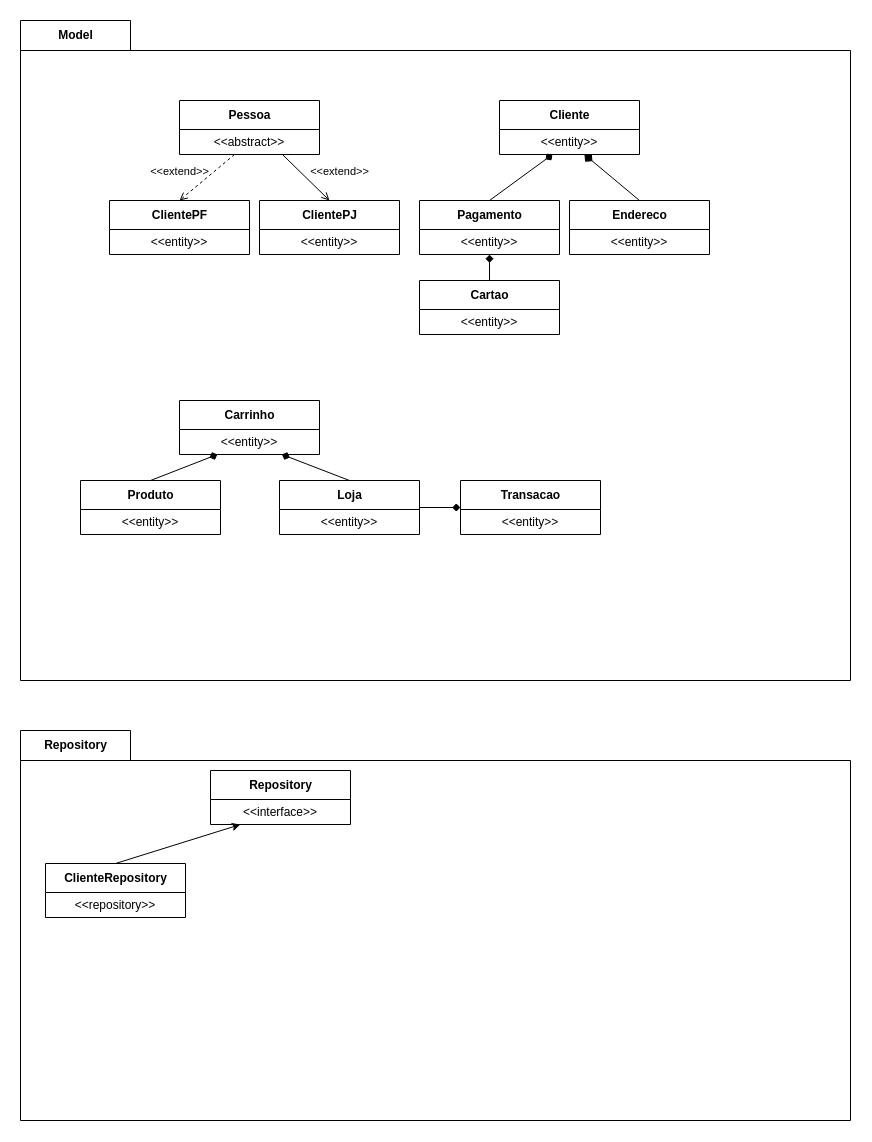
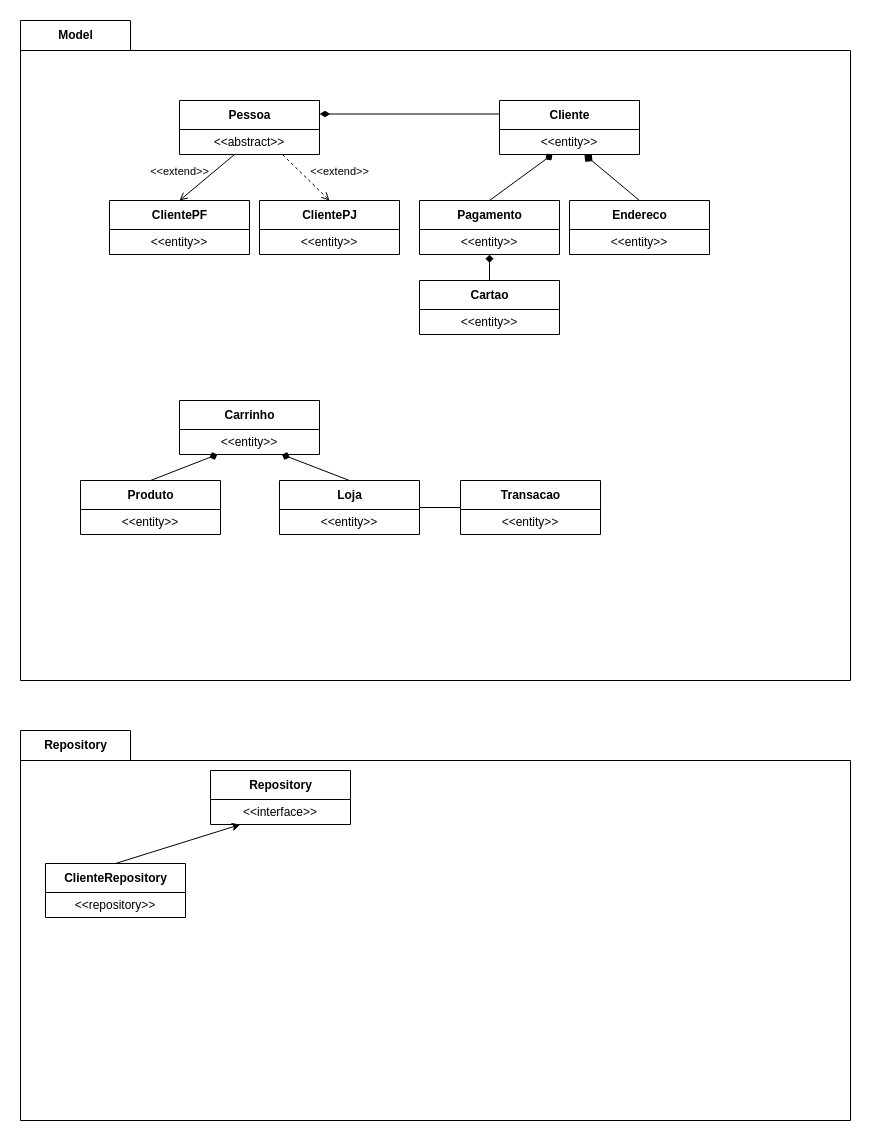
  <mxCell id="0" />
  <mxCell id="1" parent="0" />
  <mxCell id="2" value="Repository" style="shape=folder;fontStyle=1;tabWidth=110;tabHeight=30;tabPosition=left;html=1;boundedLbl=1;labelInHeader=1;container=1;collapsible=0;recursiveResize=0;" parent="1" vertex="1"><mxGeometry x="20" y="730" width="830" height="390" as="geometry" /></mxCell>
  <mxCell id="3" value="Repository" style="swimlane;fontStyle=1;align=center;verticalAlign=middle;childLayout=stackLayout;horizontal=1;startSize=29;horizontalStack=0;resizeParent=1;resizeParentMax=0;resizeLast=0;collapsible=0;marginBottom=0;html=1;" parent="2" vertex="1"><mxGeometry x="190" y="40" width="140" height="54" as="geometry" /></mxCell>
  <mxCell id="4" value="&amp;lt;&amp;lt;interface&amp;gt;&amp;gt;" style="text;html=1;strokeColor=none;fillColor=none;align=center;verticalAlign=middle;spacingLeft=4;spacingRight=4;overflow=hidden;rotatable=0;points=[[0,0.5],[1,0.5]];portConstraint=eastwest;" parent="3" vertex="1"><mxGeometry y="29" width="140" height="25" as="geometry" /></mxCell>
  <mxCell id="5" style="edgeStyle=none;rounded=0;orthogonalLoop=1;jettySize=auto;html=1;exitX=0.5;exitY=0;exitDx=0;exitDy=0;" parent="2" source="6" target="4" edge="1"><mxGeometry relative="1" as="geometry" /></mxCell>
  <mxCell id="6" value="ClienteRepository" style="swimlane;fontStyle=1;align=center;verticalAlign=middle;childLayout=stackLayout;horizontal=1;startSize=29;horizontalStack=0;resizeParent=1;resizeParentMax=0;resizeLast=0;collapsible=0;marginBottom=0;html=1;" parent="2" vertex="1"><mxGeometry x="25" y="133" width="140" height="54" as="geometry" /></mxCell>
  <mxCell id="7" value="&amp;lt;&amp;lt;repository&amp;gt;&amp;gt;" style="text;html=1;strokeColor=none;fillColor=none;align=center;verticalAlign=middle;spacingLeft=4;spacingRight=4;overflow=hidden;rotatable=0;points=[[0,0.5],[1,0.5]];portConstraint=eastwest;" parent="6" vertex="1"><mxGeometry y="29" width="140" height="25" as="geometry" /></mxCell>
  <mxCell id="8" style="edgeStyle=none;rounded=0;orthogonalLoop=1;jettySize=auto;html=1;exitX=0.5;exitY=0;exitDx=0;exitDy=0;" parent="2" source="3" target="3" edge="1"><mxGeometry relative="1" as="geometry" /></mxCell>
  <mxCell id="9" value="Model" style="shape=folder;fontStyle=1;tabWidth=110;tabHeight=30;tabPosition=left;html=1;boundedLbl=1;labelInHeader=1;container=1;collapsible=0;recursiveResize=0;" parent="1" vertex="1"><mxGeometry x="20" y="20" width="830" height="660" as="geometry" /></mxCell>
  <mxCell id="10" value="Pessoa" style="swimlane;fontStyle=1;align=center;verticalAlign=middle;childLayout=stackLayout;horizontal=1;startSize=29;horizontalStack=0;resizeParent=1;resizeParentMax=0;resizeLast=0;collapsible=0;marginBottom=0;html=1;" parent="9" vertex="1"><mxGeometry x="159" y="80" width="140" height="54" as="geometry" /></mxCell>
  <mxCell id="11" value="&amp;lt;&amp;lt;abstract&amp;gt;&amp;gt;" style="text;html=1;strokeColor=none;fillColor=none;align=center;verticalAlign=middle;spacingLeft=4;spacingRight=4;overflow=hidden;rotatable=0;points=[[0,0.5],[1,0.5]];portConstraint=eastwest;" parent="10" vertex="1"><mxGeometry y="29" width="140" height="25" as="geometry" /></mxCell>
  <mxCell id="12" value="ClientePF" style="swimlane;fontStyle=1;align=center;verticalAlign=middle;childLayout=stackLayout;horizontal=1;startSize=29;horizontalStack=0;resizeParent=1;resizeParentMax=0;resizeLast=0;collapsible=0;marginBottom=0;html=1;" parent="9" vertex="1"><mxGeometry x="89" y="180" width="140" height="54" as="geometry" /></mxCell>
  <mxCell id="13" value="&amp;lt;&amp;lt;entity&amp;gt;&amp;gt;" style="text;html=1;strokeColor=none;fillColor=none;align=center;verticalAlign=middle;spacingLeft=4;spacingRight=4;overflow=hidden;rotatable=0;points=[[0,0.5],[1,0.5]];portConstraint=eastwest;" parent="12" vertex="1"><mxGeometry y="29" width="140" height="25" as="geometry" /></mxCell>
  <mxCell id="14" value="ClientePJ" style="swimlane;fontStyle=1;align=center;verticalAlign=middle;childLayout=stackLayout;horizontal=1;startSize=29;horizontalStack=0;resizeParent=1;resizeParentMax=0;resizeLast=0;collapsible=0;marginBottom=0;html=1;" parent="9" vertex="1"><mxGeometry x="239" y="180" width="140" height="54" as="geometry" /></mxCell>
  <mxCell id="15" value="&amp;lt;&amp;lt;entity&amp;gt;&amp;gt;" style="text;html=1;strokeColor=none;fillColor=none;align=center;verticalAlign=middle;spacingLeft=4;spacingRight=4;overflow=hidden;rotatable=0;points=[[0,0.5],[1,0.5]];portConstraint=eastwest;" parent="14" vertex="1"><mxGeometry y="29" width="140" height="25" as="geometry" /></mxCell>
  <mxCell id="16" value="" style="edgeStyle=none;rounded=0;orthogonalLoop=1;jettySize=auto;html=1;startArrow=none;startFill=0;endArrow=diamond;endFill=1;" edge="1" parent="9" source="17" target="21"><mxGeometry relative="1" as="geometry" /></mxCell>
  <mxCell id="17" value="Cartao" style="swimlane;fontStyle=1;align=center;verticalAlign=middle;childLayout=stackLayout;horizontal=1;startSize=29;horizontalStack=0;resizeParent=1;resizeParentMax=0;resizeLast=0;collapsible=0;marginBottom=0;html=1;" parent="9" vertex="1"><mxGeometry x="399" y="260" width="140" height="54" as="geometry" /></mxCell>
  <mxCell id="18" value="&amp;lt;&amp;lt;entity&amp;gt;&amp;gt;" style="text;html=1;strokeColor=none;fillColor=none;align=center;verticalAlign=middle;spacingLeft=4;spacingRight=4;overflow=hidden;rotatable=0;points=[[0,0.5],[1,0.5]];portConstraint=eastwest;" parent="17" vertex="1"><mxGeometry y="29" width="140" height="25" as="geometry" /></mxCell>
  <mxCell id="19" style="rounded=0;orthogonalLoop=1;jettySize=auto;html=1;exitX=0.5;exitY=0;exitDx=0;exitDy=0;endArrow=diamond;endFill=1;" edge="1" parent="9" source="20" target="25"><mxGeometry relative="1" as="geometry" /></mxCell>
  <mxCell id="20" value="Pagamento" style="swimlane;fontStyle=1;align=center;verticalAlign=middle;childLayout=stackLayout;horizontal=1;startSize=29;horizontalStack=0;resizeParent=1;resizeParentMax=0;resizeLast=0;collapsible=0;marginBottom=0;html=1;" parent="9" vertex="1"><mxGeometry x="399" y="180" width="140" height="54" as="geometry" /></mxCell>
  <mxCell id="21" value="&amp;lt;&amp;lt;entity&amp;gt;&amp;gt;" style="text;html=1;strokeColor=none;fillColor=none;align=center;verticalAlign=middle;spacingLeft=4;spacingRight=4;overflow=hidden;rotatable=0;points=[[0,0.5],[1,0.5]];portConstraint=eastwest;" parent="20" vertex="1"><mxGeometry y="29" width="140" height="25" as="geometry" /></mxCell>
  <mxCell id="22" value="Endereco" style="swimlane;fontStyle=1;align=center;verticalAlign=middle;childLayout=stackLayout;horizontal=1;startSize=29;horizontalStack=0;resizeParent=1;resizeParentMax=0;resizeLast=0;collapsible=0;marginBottom=0;html=1;" parent="9" vertex="1"><mxGeometry x="549" y="180" width="140" height="54" as="geometry" /></mxCell>
  <mxCell id="23" value="&amp;lt;&amp;lt;entity&amp;gt;&amp;gt;" style="text;html=1;strokeColor=none;fillColor=none;align=center;verticalAlign=middle;spacingLeft=4;spacingRight=4;overflow=hidden;rotatable=0;points=[[0,0.5],[1,0.5]];portConstraint=eastwest;" parent="22" vertex="1"><mxGeometry y="29" width="140" height="25" as="geometry" /></mxCell>
  <mxCell id="24" value="Cliente" style="swimlane;fontStyle=1;align=center;verticalAlign=middle;childLayout=stackLayout;horizontal=1;startSize=29;horizontalStack=0;resizeParent=1;resizeParentMax=0;resizeLast=0;collapsible=0;marginBottom=0;html=1;" parent="9" vertex="1"><mxGeometry x="479" y="80" width="140" height="54" as="geometry" /></mxCell>
  <mxCell id="25" value="&amp;lt;&amp;lt;entity&amp;gt;&amp;gt;" style="text;html=1;strokeColor=none;fillColor=none;align=center;verticalAlign=middle;spacingLeft=4;spacingRight=4;overflow=hidden;rotatable=0;points=[[0,0.5],[1,0.5]];portConstraint=eastwest;" parent="24" vertex="1"><mxGeometry y="29" width="140" height="25" as="geometry" /></mxCell>
- <mxCell id="26" value="&amp;lt;&amp;lt;extend&amp;gt;&amp;gt;" style="html=1;verticalAlign=bottom;labelBackgroundColor=none;endArrow=open;endFill=0;dashed=1;rounded=0;entryX=0.5;entryY=0;entryDx=0;entryDy=0;" parent="9" source="11" target="12" edge="1"><mxGeometry x="0.642" y="-15" width="160" relative="1" as="geometry"><mxPoint x="380" y="370" as="sourcePoint" /><mxPoint x="540" y="370" as="targetPoint" /><mxPoint as="offset" /></mxGeometry></mxCell>
- <mxCell id="27" value="&amp;lt;&amp;lt;extend&amp;gt;&amp;gt;" style="html=1;verticalAlign=bottom;labelBackgroundColor=none;endArrow=open;endFill=0;dashed=0;rounded=0;exitX=0.736;exitY=1.003;exitDx=0;exitDy=0;exitPerimeter=0;entryX=0.5;entryY=0;entryDx=0;entryDy=0;" parent="9" source="11" edge="1" target="14"><mxGeometry x="0.792" y="21" width="160" relative="1" as="geometry"><mxPoint x="545.043" y="404" as="sourcePoint" /><mxPoint x="230" y="180" as="targetPoint" /><mxPoint as="offset" /></mxGeometry></mxCell>
+ <mxCell id="26" value="&amp;lt;&amp;lt;extend&amp;gt;&amp;gt;" style="html=1;verticalAlign=bottom;labelBackgroundColor=none;endArrow=open;endFill=0;dashed=0;rounded=0;entryX=0.5;entryY=0;entryDx=0;entryDy=0;" parent="9" source="11" target="12" edge="1"><mxGeometry x="0.642" y="-15" width="160" relative="1" as="geometry"><mxPoint x="380" y="370" as="sourcePoint" /><mxPoint x="540" y="370" as="targetPoint" /><mxPoint as="offset" /></mxGeometry></mxCell>
+ <mxCell id="27" value="&amp;lt;&amp;lt;extend&amp;gt;&amp;gt;" style="html=1;verticalAlign=bottom;labelBackgroundColor=none;endArrow=open;endFill=0;dashed=1;rounded=0;exitX=0.736;exitY=1.003;exitDx=0;exitDy=0;exitPerimeter=0;entryX=0.5;entryY=0;entryDx=0;entryDy=0;" parent="9" source="11" edge="1" target="14"><mxGeometry x="0.792" y="21" width="160" relative="1" as="geometry"><mxPoint x="545.043" y="404" as="sourcePoint" /><mxPoint x="230" y="180" as="targetPoint" /><mxPoint as="offset" /></mxGeometry></mxCell>
+ <mxCell id="28" value="" style="endArrow=none;startArrow=diamondThin;endFill=0;startFill=1;html=1;verticalAlign=bottom;labelBackgroundColor=none;strokeWidth=1;startSize=8;endSize=8;rounded=0;entryX=0;entryY=0.25;entryDx=0;entryDy=0;exitX=1;exitY=0.25;exitDx=0;exitDy=0;" parent="9" target="24" edge="1" source="10"><mxGeometry width="160" relative="1" as="geometry"><mxPoint x="220" y="107" as="sourcePoint" /><mxPoint x="430" y="230" as="targetPoint" /></mxGeometry></mxCell>
  <mxCell id="29" value="" style="endArrow=diamond;startArrow=none;endFill=1;startFill=0;html=1;verticalAlign=bottom;labelBackgroundColor=none;strokeWidth=1;startSize=8;endSize=8;rounded=0;exitX=0.5;exitY=0;exitDx=0;exitDy=0;" edge="1" parent="9" source="22" target="25"><mxGeometry width="160" relative="1" as="geometry"><mxPoint x="230" y="117" as="sourcePoint" /><mxPoint x="609" y="90" as="targetPoint" /></mxGeometry></mxCell>
  <mxCell id="30" style="edgeStyle=none;rounded=0;orthogonalLoop=1;jettySize=auto;html=1;exitX=0.5;exitY=0;exitDx=0;exitDy=0;startArrow=none;startFill=0;endArrow=diamond;endFill=1;" edge="1" parent="9" source="31" target="34"><mxGeometry relative="1" as="geometry" /></mxCell>
  <mxCell id="31" value="Produto" style="swimlane;fontStyle=1;align=center;verticalAlign=middle;childLayout=stackLayout;horizontal=1;startSize=29;horizontalStack=0;resizeParent=1;resizeParentMax=0;resizeLast=0;collapsible=0;marginBottom=0;html=1;" vertex="1" parent="9"><mxGeometry x="60" y="460" width="140" height="54" as="geometry" /></mxCell>
  <mxCell id="32" value="&amp;lt;&amp;lt;entity&amp;gt;&amp;gt;" style="text;html=1;strokeColor=none;fillColor=none;align=center;verticalAlign=middle;spacingLeft=4;spacingRight=4;overflow=hidden;rotatable=0;points=[[0,0.5],[1,0.5]];portConstraint=eastwest;" vertex="1" parent="31"><mxGeometry y="29" width="140" height="25" as="geometry" /></mxCell>
  <mxCell id="33" value="Carrinho" style="swimlane;fontStyle=1;align=center;verticalAlign=middle;childLayout=stackLayout;horizontal=1;startSize=29;horizontalStack=0;resizeParent=1;resizeParentMax=0;resizeLast=0;collapsible=0;marginBottom=0;html=1;" vertex="1" parent="9"><mxGeometry x="159" y="380" width="140" height="54" as="geometry" /></mxCell>
  <mxCell id="34" value="&amp;lt;&amp;lt;entity&amp;gt;&amp;gt;" style="text;html=1;strokeColor=none;fillColor=none;align=center;verticalAlign=middle;spacingLeft=4;spacingRight=4;overflow=hidden;rotatable=0;points=[[0,0.5],[1,0.5]];portConstraint=eastwest;" vertex="1" parent="33"><mxGeometry y="29" width="140" height="25" as="geometry" /></mxCell>
  <mxCell id="35" style="edgeStyle=none;rounded=0;orthogonalLoop=1;jettySize=auto;html=1;exitX=0.5;exitY=0;exitDx=0;exitDy=0;startArrow=none;startFill=0;endArrow=diamond;endFill=1;" edge="1" parent="9" source="37" target="34"><mxGeometry relative="1" as="geometry" /></mxCell>
- <mxCell id="36" style="edgeStyle=none;rounded=0;orthogonalLoop=1;jettySize=auto;html=1;exitX=1;exitY=0.5;exitDx=0;exitDy=0;startArrow=none;startFill=0;endArrow=diamond;endFill=1;" edge="1" parent="9" source="37" target="39"><mxGeometry relative="1" as="geometry" /></mxCell>
+ <mxCell id="36" style="edgeStyle=none;rounded=0;orthogonalLoop=1;jettySize=auto;html=1;exitX=1;exitY=0.5;exitDx=0;exitDy=0;startArrow=none;startFill=0;endArrow=none;endFill=1;" edge="1" parent="9" source="37" target="39"><mxGeometry relative="1" as="geometry" /></mxCell>
  <mxCell id="37" value="Loja" style="swimlane;fontStyle=1;align=center;verticalAlign=middle;childLayout=stackLayout;horizontal=1;startSize=29;horizontalStack=0;resizeParent=1;resizeParentMax=0;resizeLast=0;collapsible=0;marginBottom=0;html=1;" vertex="1" parent="9"><mxGeometry x="259" y="460" width="140" height="54" as="geometry" /></mxCell>
  <mxCell id="38" value="&amp;lt;&amp;lt;entity&amp;gt;&amp;gt;" style="text;html=1;strokeColor=none;fillColor=none;align=center;verticalAlign=middle;spacingLeft=4;spacingRight=4;overflow=hidden;rotatable=0;points=[[0,0.5],[1,0.5]];portConstraint=eastwest;" vertex="1" parent="37"><mxGeometry y="29" width="140" height="25" as="geometry" /></mxCell>
  <mxCell id="39" value="Transacao" style="swimlane;fontStyle=1;align=center;verticalAlign=middle;childLayout=stackLayout;horizontal=1;startSize=29;horizontalStack=0;resizeParent=1;resizeParentMax=0;resizeLast=0;collapsible=0;marginBottom=0;html=1;" vertex="1" parent="9"><mxGeometry x="440" y="460" width="140" height="54" as="geometry" /></mxCell>
  <mxCell id="40" value="&amp;lt;&amp;lt;entity&amp;gt;&amp;gt;" style="text;html=1;strokeColor=none;fillColor=none;align=center;verticalAlign=middle;spacingLeft=4;spacingRight=4;overflow=hidden;rotatable=0;points=[[0,0.5],[1,0.5]];portConstraint=eastwest;" vertex="1" parent="39"><mxGeometry y="29" width="140" height="25" as="geometry" /></mxCell>
